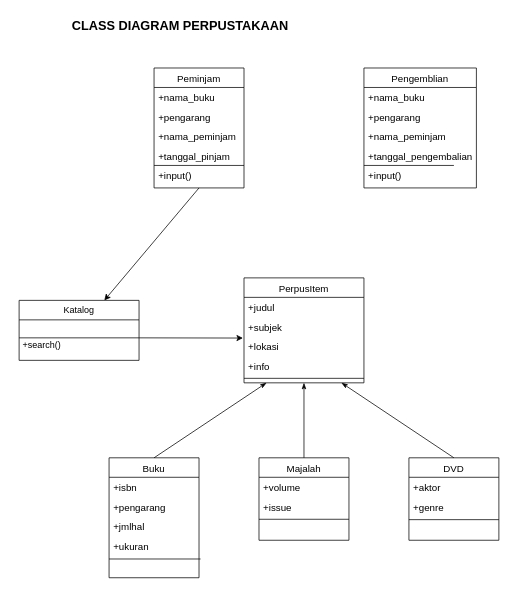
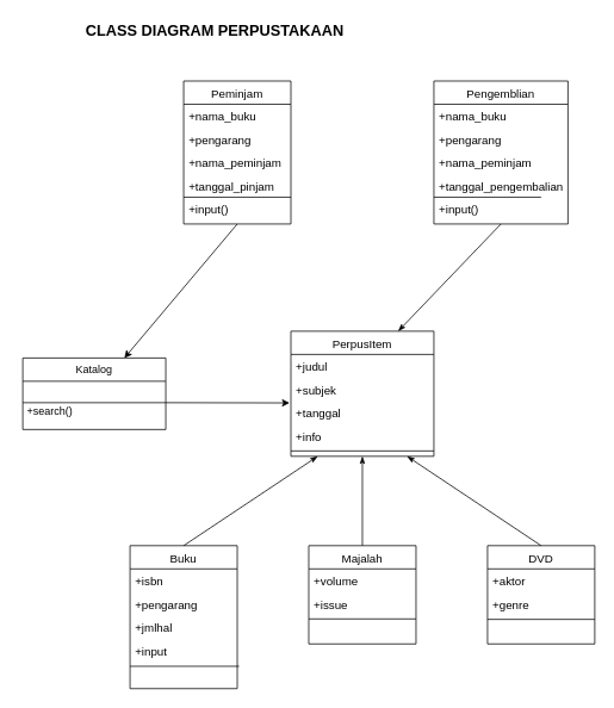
  <mxCell id="0" />
  <mxCell id="1" parent="0" />
  <mxCell id="2" value="PerpusItem" style="swimlane;fontStyle=0;align=center;verticalAlign=top;childLayout=stackLayout;horizontal=1;startSize=26;horizontalStack=0;resizeParent=1;resizeLast=0;collapsible=1;marginBottom=0;rounded=0;shadow=0;strokeWidth=1;fontSize=13;" parent="1" vertex="1"><mxGeometry x="325" y="370" width="160" height="140" as="geometry"><mxRectangle x="550" y="140" width="160" height="26" as="alternateBounds" /></mxGeometry></mxCell>
  <mxCell id="3" value="+judul" style="text;align=left;verticalAlign=top;spacingLeft=4;spacingRight=4;overflow=hidden;rotatable=0;points=[[0,0.5],[1,0.5]];portConstraint=eastwest;fontSize=13;" parent="2" vertex="1"><mxGeometry y="26" width="160" height="26" as="geometry" /></mxCell>
  <mxCell id="4" value="+subjek" style="text;align=left;verticalAlign=top;spacingLeft=4;spacingRight=4;overflow=hidden;rotatable=0;points=[[0,0.5],[1,0.5]];portConstraint=eastwest;rounded=0;shadow=0;html=0;fontSize=13;" parent="2" vertex="1"><mxGeometry y="52" width="160" height="26" as="geometry" /></mxCell>
- <mxCell id="5" value="+lokasi" style="text;align=left;verticalAlign=top;spacingLeft=4;spacingRight=4;overflow=hidden;rotatable=0;points=[[0,0.5],[1,0.5]];portConstraint=eastwest;fontSize=13;" parent="2" vertex="1"><mxGeometry y="78" width="160" height="26" as="geometry" /></mxCell>
+ <mxCell id="5" value="+tanggal" style="text;align=left;verticalAlign=top;spacingLeft=4;spacingRight=4;overflow=hidden;rotatable=0;points=[[0,0.5],[1,0.5]];portConstraint=eastwest;fontSize=13;" parent="2" vertex="1"><mxGeometry y="78" width="160" height="26" as="geometry" /></mxCell>
  <mxCell id="6" value="+info" style="text;align=left;verticalAlign=top;spacingLeft=4;spacingRight=4;overflow=hidden;rotatable=0;points=[[0,0.5],[1,0.5]];portConstraint=eastwest;fontSize=13;" parent="2" vertex="1"><mxGeometry y="104" width="160" height="26" as="geometry" /></mxCell>
  <mxCell id="7" value="" style="line;html=1;strokeWidth=1;align=left;verticalAlign=middle;spacingTop=-1;spacingLeft=3;spacingRight=3;rotatable=0;labelPosition=right;points=[];portConstraint=eastwest;fontSize=13;" parent="2" vertex="1"><mxGeometry y="130" width="160" height="8" as="geometry" /></mxCell>
  <mxCell id="8" value="Katalog" style="swimlane;fontStyle=0;align=center;verticalAlign=top;childLayout=stackLayout;horizontal=1;startSize=26;horizontalStack=0;resizeParent=1;resizeLast=0;collapsible=1;marginBottom=0;rounded=0;shadow=0;strokeWidth=1;" parent="1" vertex="1"><mxGeometry x="25" y="400" width="160" height="80" as="geometry"><mxRectangle x="550" y="140" width="160" height="26" as="alternateBounds" /></mxGeometry></mxCell>
  <mxCell id="9" value="" style="endArrow=none;html=1;rounded=0;" parent="1" edge="1"><mxGeometry width="50" height="50" relative="1" as="geometry"><mxPoint x="25" y="450" as="sourcePoint" /><mxPoint x="185" y="450" as="targetPoint" /></mxGeometry></mxCell>
  <mxCell id="10" value="+search()" style="text;html=1;align=center;verticalAlign=middle;resizable=0;points=[];autosize=1;strokeColor=none;fillColor=none;" parent="1" vertex="1"><mxGeometry x="20" y="450" width="70" height="20" as="geometry" /></mxCell>
  <mxCell id="11" value="Majalah" style="swimlane;fontStyle=0;align=center;verticalAlign=top;childLayout=stackLayout;horizontal=1;startSize=26;horizontalStack=0;resizeParent=1;resizeLast=0;collapsible=1;marginBottom=0;rounded=0;shadow=0;strokeWidth=1;fontSize=13;" parent="1" vertex="1"><mxGeometry x="345" y="610" width="120" height="110" as="geometry"><mxRectangle x="550" y="140" width="160" height="26" as="alternateBounds" /></mxGeometry></mxCell>
  <mxCell id="12" value="+volume" style="text;align=left;verticalAlign=top;spacingLeft=4;spacingRight=4;overflow=hidden;rotatable=0;points=[[0,0.5],[1,0.5]];portConstraint=eastwest;fontSize=13;" parent="11" vertex="1"><mxGeometry y="26" width="120" height="26" as="geometry" /></mxCell>
  <mxCell id="13" value="+issue" style="text;align=left;verticalAlign=top;spacingLeft=4;spacingRight=4;overflow=hidden;rotatable=0;points=[[0,0.5],[1,0.5]];portConstraint=eastwest;rounded=0;shadow=0;html=0;fontSize=13;" parent="11" vertex="1"><mxGeometry y="52" width="120" height="26" as="geometry" /></mxCell>
  <mxCell id="14" value="" style="line;html=1;strokeWidth=1;align=left;verticalAlign=middle;spacingTop=-1;spacingLeft=3;spacingRight=3;rotatable=0;labelPosition=right;points=[];portConstraint=eastwest;fontSize=13;" parent="11" vertex="1"><mxGeometry y="78" width="120" height="8" as="geometry" /></mxCell>
  <mxCell id="15" value="Buku" style="swimlane;fontStyle=0;align=center;verticalAlign=top;childLayout=stackLayout;horizontal=1;startSize=26;horizontalStack=0;resizeParent=1;resizeLast=0;collapsible=1;marginBottom=0;rounded=0;shadow=0;strokeWidth=1;fontSize=13;" parent="1" vertex="1"><mxGeometry x="145" y="610" width="120" height="160" as="geometry"><mxRectangle x="550" y="140" width="160" height="26" as="alternateBounds" /></mxGeometry></mxCell>
  <mxCell id="16" value="+isbn" style="text;align=left;verticalAlign=top;spacingLeft=4;spacingRight=4;overflow=hidden;rotatable=0;points=[[0,0.5],[1,0.5]];portConstraint=eastwest;fontSize=13;" parent="15" vertex="1"><mxGeometry y="26" width="120" height="26" as="geometry" /></mxCell>
  <mxCell id="17" value="+pengarang" style="text;align=left;verticalAlign=top;spacingLeft=4;spacingRight=4;overflow=hidden;rotatable=0;points=[[0,0.5],[1,0.5]];portConstraint=eastwest;rounded=0;shadow=0;html=0;fontSize=13;" parent="15" vertex="1"><mxGeometry y="52" width="120" height="26" as="geometry" /></mxCell>
  <mxCell id="18" value="+jmlhal" style="text;align=left;verticalAlign=top;spacingLeft=4;spacingRight=4;overflow=hidden;rotatable=0;points=[[0,0.5],[1,0.5]];portConstraint=eastwest;rounded=0;shadow=0;html=0;fontSize=13;" parent="15" vertex="1"><mxGeometry y="78" width="120" height="26" as="geometry" /></mxCell>
- <mxCell id="19" value="+ukuran" style="text;align=left;verticalAlign=top;spacingLeft=4;spacingRight=4;overflow=hidden;rotatable=0;points=[[0,0.5],[1,0.5]];portConstraint=eastwest;rounded=0;shadow=0;html=0;fontSize=13;" parent="15" vertex="1"><mxGeometry y="104" width="120" height="26" as="geometry" /></mxCell>
+ <mxCell id="19" value="+input" style="text;align=left;verticalAlign=top;spacingLeft=4;spacingRight=4;overflow=hidden;rotatable=0;points=[[0,0.5],[1,0.5]];portConstraint=eastwest;rounded=0;shadow=0;html=0;fontSize=13;" parent="15" vertex="1"><mxGeometry y="104" width="120" height="26" as="geometry" /></mxCell>
  <mxCell id="20" value="" style="endArrow=none;html=1;rounded=0;entryX=1.017;entryY=1.192;entryDx=0;entryDy=0;entryPerimeter=0;fontSize=13;" parent="15" target="19" edge="1"><mxGeometry width="50" height="50" relative="1" as="geometry"><mxPoint y="135" as="sourcePoint" /><mxPoint x="190" y="110" as="targetPoint" /></mxGeometry></mxCell>
  <mxCell id="21" value="DVD" style="swimlane;fontStyle=0;align=center;verticalAlign=top;childLayout=stackLayout;horizontal=1;startSize=26;horizontalStack=0;resizeParent=1;resizeLast=0;collapsible=1;marginBottom=0;rounded=0;shadow=0;strokeWidth=1;fontSize=13;" parent="1" vertex="1"><mxGeometry x="545" y="610" width="120" height="110" as="geometry"><mxRectangle x="550" y="140" width="160" height="26" as="alternateBounds" /></mxGeometry></mxCell>
  <mxCell id="22" value="+aktor" style="text;align=left;verticalAlign=top;spacingLeft=4;spacingRight=4;overflow=hidden;rotatable=0;points=[[0,0.5],[1,0.5]];portConstraint=eastwest;fontSize=13;" parent="21" vertex="1"><mxGeometry y="26" width="120" height="26" as="geometry" /></mxCell>
  <mxCell id="23" value="+genre" style="text;align=left;verticalAlign=top;spacingLeft=4;spacingRight=4;overflow=hidden;rotatable=0;points=[[0,0.5],[1,0.5]];portConstraint=eastwest;rounded=0;shadow=0;html=0;fontSize=13;" parent="21" vertex="1"><mxGeometry y="52" width="120" height="26" as="geometry" /></mxCell>
  <mxCell id="24" value="" style="endArrow=none;html=1;rounded=0;exitX=1;exitY=0.75;exitDx=0;exitDy=0;entryX=0;entryY=0.75;entryDx=0;entryDy=0;fontSize=13;" parent="1" source="21" target="21" edge="1"><mxGeometry width="50" height="50" relative="1" as="geometry"><mxPoint x="285" y="670" as="sourcePoint" /><mxPoint x="335" y="620" as="targetPoint" /></mxGeometry></mxCell>
  <mxCell id="25" value="Peminjam" style="swimlane;fontStyle=0;align=center;verticalAlign=top;childLayout=stackLayout;horizontal=1;startSize=26;horizontalStack=0;resizeParent=1;resizeLast=0;collapsible=1;marginBottom=0;rounded=0;shadow=0;strokeWidth=1;fontSize=13;" parent="1" vertex="1"><mxGeometry x="205" y="90" width="120" height="160" as="geometry"><mxRectangle x="550" y="140" width="160" height="26" as="alternateBounds" /></mxGeometry></mxCell>
  <mxCell id="26" value="+nama_buku" style="text;align=left;verticalAlign=top;spacingLeft=4;spacingRight=4;overflow=hidden;rotatable=0;points=[[0,0.5],[1,0.5]];portConstraint=eastwest;fontSize=13;" parent="25" vertex="1"><mxGeometry y="26" width="120" height="26" as="geometry" /></mxCell>
  <mxCell id="27" value="+pengarang" style="text;align=left;verticalAlign=top;spacingLeft=4;spacingRight=4;overflow=hidden;rotatable=0;points=[[0,0.5],[1,0.5]];portConstraint=eastwest;rounded=0;shadow=0;html=0;fontSize=13;" parent="25" vertex="1"><mxGeometry y="52" width="120" height="26" as="geometry" /></mxCell>
  <mxCell id="28" value="+nama_peminjam" style="text;align=left;verticalAlign=top;spacingLeft=4;spacingRight=4;overflow=hidden;rotatable=0;points=[[0,0.5],[1,0.5]];portConstraint=eastwest;rounded=0;shadow=0;html=0;fontSize=13;" parent="25" vertex="1"><mxGeometry y="78" width="120" height="26" as="geometry" /></mxCell>
  <mxCell id="29" value="+tanggal_pinjam" style="text;align=left;verticalAlign=top;spacingLeft=4;spacingRight=4;overflow=hidden;rotatable=0;points=[[0,0.5],[1,0.5]];portConstraint=eastwest;rounded=0;shadow=0;html=0;fontSize=13;" parent="25" vertex="1"><mxGeometry y="104" width="120" height="26" as="geometry" /></mxCell>
  <mxCell id="30" value="" style="endArrow=none;html=1;rounded=0;fontSize=13;" parent="25" edge="1"><mxGeometry width="50" height="50" relative="1" as="geometry"><mxPoint y="130" as="sourcePoint" /><mxPoint x="120" y="130" as="targetPoint" /></mxGeometry></mxCell>
  <mxCell id="31" value="+input()" style="text;align=left;verticalAlign=top;spacingLeft=4;spacingRight=4;overflow=hidden;rotatable=0;points=[[0,0.5],[1,0.5]];portConstraint=eastwest;rounded=0;shadow=0;html=0;fontSize=13;" parent="25" vertex="1"><mxGeometry y="130" width="120" height="20" as="geometry" /></mxCell>
  <mxCell id="32" value="Pengemblian" style="swimlane;fontStyle=0;align=center;verticalAlign=top;childLayout=stackLayout;horizontal=1;startSize=26;horizontalStack=0;resizeParent=1;resizeLast=0;collapsible=1;marginBottom=0;rounded=0;shadow=0;strokeWidth=1;fontSize=13;" parent="1" vertex="1"><mxGeometry x="485" y="90" width="150" height="160" as="geometry"><mxRectangle x="550" y="140" width="160" height="26" as="alternateBounds" /></mxGeometry></mxCell>
  <mxCell id="33" value="+nama_buku" style="text;align=left;verticalAlign=top;spacingLeft=4;spacingRight=4;overflow=hidden;rotatable=0;points=[[0,0.5],[1,0.5]];portConstraint=eastwest;fontSize=13;" parent="32" vertex="1"><mxGeometry y="26" width="150" height="26" as="geometry" /></mxCell>
  <mxCell id="34" value="+pengarang" style="text;align=left;verticalAlign=top;spacingLeft=4;spacingRight=4;overflow=hidden;rotatable=0;points=[[0,0.5],[1,0.5]];portConstraint=eastwest;rounded=0;shadow=0;html=0;fontSize=13;" parent="32" vertex="1"><mxGeometry y="52" width="150" height="26" as="geometry" /></mxCell>
  <mxCell id="35" value="+nama_peminjam" style="text;align=left;verticalAlign=top;spacingLeft=4;spacingRight=4;overflow=hidden;rotatable=0;points=[[0,0.5],[1,0.5]];portConstraint=eastwest;rounded=0;shadow=0;html=0;fontSize=13;" parent="32" vertex="1"><mxGeometry y="78" width="150" height="26" as="geometry" /></mxCell>
  <mxCell id="36" value="+tanggal_pengembalian" style="text;align=left;verticalAlign=top;spacingLeft=4;spacingRight=4;overflow=hidden;rotatable=0;points=[[0,0.5],[1,0.5]];portConstraint=eastwest;rounded=0;shadow=0;html=0;fontSize=13;" parent="32" vertex="1"><mxGeometry y="104" width="150" height="26" as="geometry" /></mxCell>
  <mxCell id="37" value="" style="endArrow=none;html=1;rounded=0;fontSize=13;" parent="32" edge="1"><mxGeometry width="50" height="50" relative="1" as="geometry"><mxPoint y="130" as="sourcePoint" /><mxPoint x="120" y="130" as="targetPoint" /></mxGeometry></mxCell>
  <mxCell id="38" value="+input()" style="text;align=left;verticalAlign=top;spacingLeft=4;spacingRight=4;overflow=hidden;rotatable=0;points=[[0,0.5],[1,0.5]];portConstraint=eastwest;rounded=0;shadow=0;html=0;fontSize=13;" parent="32" vertex="1"><mxGeometry y="130" width="150" height="20" as="geometry" /></mxCell>
  <mxCell id="39" value="" style="endArrow=classicThin;endSize=6;endFill=1;html=1;rounded=0;exitX=0.5;exitY=0;exitDx=0;exitDy=0;fontSize=13;" parent="1" source="15" edge="1"><mxGeometry width="160" relative="1" as="geometry"><mxPoint x="415" y="660" as="sourcePoint" /><mxPoint x="355" y="510" as="targetPoint" /></mxGeometry></mxCell>
  <mxCell id="40" value="" style="endArrow=classicThin;endSize=6;endFill=1;html=1;rounded=0;entryX=0.5;entryY=1;entryDx=0;entryDy=0;fontSize=13;" parent="1" target="2" edge="1"><mxGeometry width="160" relative="1" as="geometry"><mxPoint x="405" y="610" as="sourcePoint" /><mxPoint x="375" y="520" as="targetPoint" /></mxGeometry></mxCell>
  <mxCell id="41" value="" style="endArrow=classicThin;endSize=6;endFill=1;html=1;rounded=0;exitX=0.5;exitY=0;exitDx=0;exitDy=0;fontSize=13;" parent="1" source="21" edge="1"><mxGeometry width="160" relative="1" as="geometry"><mxPoint x="535" y="610" as="sourcePoint" /><mxPoint x="455" y="510" as="targetPoint" /></mxGeometry></mxCell>
+ <mxCell id="42" value="" style="endArrow=classicThin;endSize=6;endFill=1;html=1;rounded=0;entryX=0.75;entryY=0;entryDx=0;entryDy=0;exitX=0.5;exitY=1;exitDx=0;exitDy=0;fontSize=13;" parent="1" source="32" target="2" edge="1"><mxGeometry width="160" relative="1" as="geometry"><mxPoint x="375" y="360" as="sourcePoint" /><mxPoint x="375" y="260" as="targetPoint" /></mxGeometry></mxCell>
  <mxCell id="43" value="" style="endArrow=classic;endSize=6;endFill=1;html=1;rounded=0;exitX=0.5;exitY=1;exitDx=0;exitDy=0;fontSize=13;strokeWidth=1;" parent="1" source="25" target="8" edge="1"><mxGeometry width="160" relative="1" as="geometry"><mxPoint x="555" y="260" as="sourcePoint" /><mxPoint x="455" y="380" as="targetPoint" /></mxGeometry></mxCell>
  <mxCell id="44" value="" style="endArrow=classic;html=1;rounded=0;fontSize=13;entryX=-0.009;entryY=0.087;entryDx=0;entryDy=0;entryPerimeter=0;endFill=1;" parent="1" target="5" edge="1"><mxGeometry width="50" height="50" relative="1" as="geometry"><mxPoint x="185" y="450" as="sourcePoint" /><mxPoint x="305" y="450" as="targetPoint" /></mxGeometry></mxCell>
  <mxCell id="45" value="&lt;b&gt;&lt;font style=&quot;font-size: 17px&quot;&gt;CLASS DIAGRAM PERPUSTAKAAN&lt;/font&gt;&lt;/b&gt;" style="text;html=1;strokeColor=none;fillColor=none;align=center;verticalAlign=middle;whiteSpace=wrap;rounded=0;" vertex="1" parent="1"><mxGeometry x="70" y="20" width="340" height="30" as="geometry" /></mxCell>
